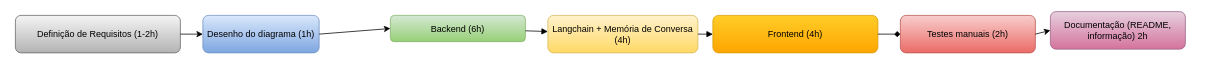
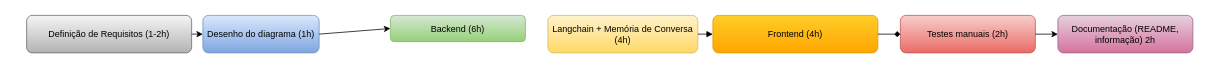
  <mxCell id="0" />
  <mxCell id="1" parent="0" />
  <mxCell id="2" value="Backend (6h)" style="rounded=1;whiteSpace=wrap;html=1;fillColor=#d5e8d4;strokeColor=#82b366;gradientColor=#97d077;" vertex="1" parent="1"><mxGeometry x="520" y="20" width="180" height="35" as="geometry" /></mxCell>
  <mxCell id="3" value="Langchain + Memória de Conversa&lt;div&gt;(4h)&lt;/div&gt;" style="rounded=1;whiteSpace=wrap;html=1;fillColor=#fff2cc;strokeColor=#d6b656;gradientColor=#ffd966;" vertex="1" parent="1"><mxGeometry x="730" y="20" width="200" height="50" as="geometry" /></mxCell>
  <mxCell id="4" value="Frontend (4h)" style="rounded=1;whiteSpace=wrap;html=1;fillColor=#ffcd28;strokeColor=#d79b00;gradientColor=#ffa500;" vertex="1" parent="1"><mxGeometry x="950" y="20" width="220" height="50" as="geometry" /></mxCell>
  <mxCell id="5" value="Desenho do diagrama (1h)" style="rounded=1;whiteSpace=wrap;html=1;fillColor=#dae8fc;strokeColor=#6c8ebf;gradientColor=#7ea6e0;" vertex="1" parent="1"><mxGeometry x="270" y="20" width="155" height="50" as="geometry" /></mxCell>
  <mxCell id="6" value="Testes manuais (2h)" style="rounded=1;whiteSpace=wrap;html=1;fillColor=#f8cecc;strokeColor=#b85450;gradientColor=#ea6b66;" vertex="1" parent="1"><mxGeometry x="1200" y="20" width="180" height="50" as="geometry" /></mxCell>
- <mxCell id="7" style="endArrow=block;" edge="1" parent="1" source="2" target="3"><mxGeometry relative="1" as="geometry" /></mxCell>
  <mxCell id="8" style="endArrow=block;" edge="1" parent="1" source="3" target="4"><mxGeometry relative="1" as="geometry" /></mxCell>
  <mxCell id="9" style="endArrow=diamond;" edge="1" parent="1" source="4" target="6"><mxGeometry relative="1" as="geometry" /></mxCell>
- <mxCell id="10" value="Definição de Requisitos (1-2h)" style="rounded=1;whiteSpace=wrap;html=1;fillColor=#f5f5f5;strokeColor=#666666;gradientColor=#b3b3b3;" vertex="1" parent="1"><mxGeometry x="20" y="20" width="220" height="50" as="geometry" /></mxCell>
+ <mxCell id="10" value="Definição de Requisitos (1-2h)" style="rounded=1;whiteSpace=wrap;html=1;fillColor=#f5f5f5;strokeColor=#666666;gradientColor=#b3b3b3;" vertex="1" parent="1"><mxGeometry x="35" y="20" width="220" height="50" as="geometry" /></mxCell>
  <mxCell id="11" value="" style="endArrow=classic;html=1;rounded=0;exitX=1;exitY=0.5;exitDx=0;exitDy=0;entryX=0;entryY=0.5;entryDx=0;entryDy=0;" edge="1" parent="1" source="5" target="2"><mxGeometry width="50" height="50" relative="1" as="geometry"><mxPoint x="580" y="-50" as="sourcePoint" /><mxPoint x="630" y="-100" as="targetPoint" /></mxGeometry></mxCell>
- <mxCell id="12" value="Documentação (README, informação) 2h" style="rounded=1;whiteSpace=wrap;html=1;fillColor=#e6d0de;strokeColor=#996185;gradientColor=#d5739d;" vertex="1" parent="1"><mxGeometry x="1400" y="15" width="180" height="50" as="geometry" /></mxCell>
+ <mxCell id="12" value="Documentação (README, informação) 2h" style="rounded=1;whiteSpace=wrap;html=1;fillColor=#e6d0de;strokeColor=#996185;gradientColor=#d5739d;" vertex="1" parent="1"><mxGeometry x="1410" y="20" width="180" height="50" as="geometry" /></mxCell>
  <mxCell id="13" value="" style="endArrow=classic;html=1;rounded=0;exitX=1;exitY=0.5;exitDx=0;exitDy=0;entryX=0;entryY=0.5;entryDx=0;entryDy=0;" edge="1" parent="1" source="6" target="12"><mxGeometry width="50" height="50" relative="1" as="geometry"><mxPoint x="690" y="-50" as="sourcePoint" /><mxPoint x="740" y="-100" as="targetPoint" /></mxGeometry></mxCell>
  <mxCell id="14" value="" style="endArrow=classic;html=1;rounded=0;exitX=1;exitY=0.5;exitDx=0;exitDy=0;entryX=0;entryY=0.5;entryDx=0;entryDy=0;" edge="1" parent="1" source="10" target="5"><mxGeometry width="50" height="50" relative="1" as="geometry"><mxPoint x="800" y="-50" as="sourcePoint" /><mxPoint x="850" y="-100" as="targetPoint" /></mxGeometry></mxCell>
